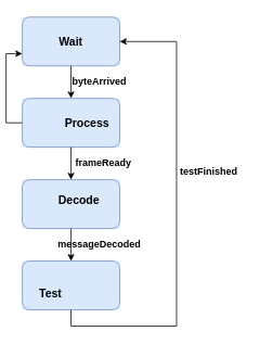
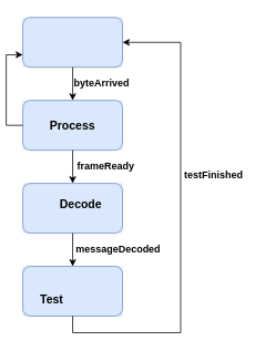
  <mxCell id="0" />
  <mxCell id="1" parent="0" />
  <mxCell id="2" value="" style="group;fillColor=#dae8fc;strokeColor=none;" parent="1" vertex="1" connectable="0"><mxGeometry x="20" y="20" width="120" height="60" as="geometry" /></mxCell>
  <mxCell id="3" value="" style="rounded=1;whiteSpace=wrap;html=1;fillColor=#dae8fc;strokeColor=#6c8ebf;" parent="2" vertex="1"><mxGeometry width="120" height="60" as="geometry" /></mxCell>
- <mxCell id="4" value="&lt;div style=&quot;font-size: 14px&quot;&gt;&lt;b&gt;Wait&lt;/b&gt;&lt;/div&gt;" style="text;html=1;strokeColor=none;fillColor=none;align=center;verticalAlign=middle;whiteSpace=wrap;rounded=0;" parent="2" vertex="1"><mxGeometry x="30" y="20" width="60" height="20" as="geometry" /></mxCell>
  <mxCell id="5" value="" style="group;fillColor=#dae8fc;strokeColor=none;" parent="1" vertex="1" connectable="0"><mxGeometry x="20" y="120" width="120" height="60" as="geometry" /></mxCell>
  <mxCell id="6" value="" style="rounded=1;whiteSpace=wrap;html=1;fillColor=#dae8fc;strokeColor=#6c8ebf;" parent="5" vertex="1"><mxGeometry width="120" height="60" as="geometry" /></mxCell>
- <mxCell id="7" value="&lt;font style=&quot;font-size: 14px&quot;&gt;&lt;b&gt;Process&lt;/b&gt;&lt;/font&gt;" style="text;html=1;strokeColor=none;fillColor=none;align=center;verticalAlign=middle;whiteSpace=wrap;rounded=0;" parent="5" vertex="1"><mxGeometry x="50" y="20" width="60" height="20" as="geometry" /></mxCell>
+ <mxCell id="7" value="&lt;font style=&quot;font-size: 14px&quot;&gt;&lt;b&gt;Process&lt;/b&gt;&lt;/font&gt;" style="text;html=1;strokeColor=none;fillColor=none;align=center;verticalAlign=middle;whiteSpace=wrap;rounded=0;" parent="5" vertex="1"><mxGeometry x="30" y="20" width="60" height="20" as="geometry" /></mxCell>
  <mxCell id="8" value="" style="group;fillColor=#dae8fc;strokeColor=none;" vertex="1" connectable="0" parent="1"><mxGeometry x="20" y="220" width="120" height="60" as="geometry" /></mxCell>
  <mxCell id="9" value="" style="rounded=1;whiteSpace=wrap;html=1;fillColor=#dae8fc;strokeColor=#6c8ebf;" vertex="1" parent="8"><mxGeometry width="120" height="60" as="geometry" /></mxCell>
  <mxCell id="10" value="&lt;font size=&quot;1&quot;&gt;&lt;b style=&quot;font-size: 14px&quot;&gt;Decode&lt;/b&gt;&lt;/font&gt;" style="text;html=1;strokeColor=none;fillColor=none;align=center;verticalAlign=middle;whiteSpace=wrap;rounded=0;" vertex="1" parent="8"><mxGeometry x="40" y="15" width="60" height="20" as="geometry" /></mxCell>
  <mxCell id="11" value="" style="group;fillColor=#dae8fc;strokeColor=none;" vertex="1" connectable="0" parent="1"><mxGeometry x="20" y="320" width="120" height="60" as="geometry" /></mxCell>
  <mxCell id="12" value="" style="rounded=1;whiteSpace=wrap;html=1;fillColor=#dae8fc;strokeColor=#6c8ebf;" vertex="1" parent="11"><mxGeometry width="120" height="60" as="geometry" /></mxCell>
  <mxCell id="13" value="&lt;font style=&quot;font-size: 14px&quot;&gt;&lt;b&gt;Test&lt;/b&gt;&lt;/font&gt;" style="text;html=1;strokeColor=none;fillColor=none;align=center;verticalAlign=middle;whiteSpace=wrap;rounded=0;" vertex="1" parent="11"><mxGeometry x="5" y="30" width="60" height="20" as="geometry" /></mxCell>
  <mxCell id="14" style="edgeStyle=orthogonalEdgeStyle;rounded=0;orthogonalLoop=1;jettySize=auto;html=1;exitX=0.5;exitY=1;exitDx=0;exitDy=0;entryX=0.5;entryY=0;entryDx=0;entryDy=0;" edge="1" parent="1" source="3" target="6"><mxGeometry relative="1" as="geometry" /></mxCell>
  <mxCell id="15" style="edgeStyle=orthogonalEdgeStyle;rounded=0;orthogonalLoop=1;jettySize=auto;html=1;exitX=0.5;exitY=1;exitDx=0;exitDy=0;entryX=0.5;entryY=0;entryDx=0;entryDy=0;" edge="1" parent="1" source="6" target="9"><mxGeometry relative="1" as="geometry" /></mxCell>
  <mxCell id="16" style="edgeStyle=orthogonalEdgeStyle;rounded=0;orthogonalLoop=1;jettySize=auto;html=1;exitX=0.5;exitY=1;exitDx=0;exitDy=0;entryX=0.5;entryY=0;entryDx=0;entryDy=0;" edge="1" parent="1" source="9" target="12"><mxGeometry relative="1" as="geometry" /></mxCell>
  <mxCell id="17" style="edgeStyle=orthogonalEdgeStyle;rounded=0;orthogonalLoop=1;jettySize=auto;html=1;exitX=0;exitY=0.5;exitDx=0;exitDy=0;entryX=0;entryY=0.75;entryDx=0;entryDy=0;" edge="1" parent="1" source="6" target="3"><mxGeometry relative="1" as="geometry" /></mxCell>
  <mxCell id="18" value="&lt;b&gt;byteArrived&lt;/b&gt;" style="text;html=1;strokeColor=none;fillColor=none;align=center;verticalAlign=middle;whiteSpace=wrap;rounded=0;" vertex="1" parent="1"><mxGeometry x="80" y="90" width="70" height="20" as="geometry" /></mxCell>
  <mxCell id="19" value="&lt;div&gt;&lt;b&gt;frameReady&lt;br&gt;&lt;/b&gt;&lt;/div&gt;" style="text;html=1;strokeColor=none;fillColor=none;align=center;verticalAlign=middle;whiteSpace=wrap;rounded=0;" vertex="1" parent="1"><mxGeometry x="80" y="190" width="80" height="20" as="geometry" /></mxCell>
  <mxCell id="20" style="edgeStyle=orthogonalEdgeStyle;rounded=0;orthogonalLoop=1;jettySize=auto;html=1;exitX=0.5;exitY=1;exitDx=0;exitDy=0;entryX=1;entryY=0.5;entryDx=0;entryDy=0;" edge="1" parent="1" source="12" target="3"><mxGeometry relative="1" as="geometry"><mxPoint x="160" y="90" as="targetPoint" /><Array as="points"><mxPoint x="80" y="400" /><mxPoint x="210" y="400" /><mxPoint x="210" y="50" /></Array></mxGeometry></mxCell>
- <mxCell id="21" value="&lt;b&gt;messageDecoded&lt;/b&gt;" style="text;html=1;strokeColor=none;fillColor=none;align=center;verticalAlign=middle;whiteSpace=wrap;rounded=0;" vertex="1" parent="1"><mxGeometry x="50" y="290" width="130" height="20" as="geometry" /></mxCell>
+ <mxCell id="21" value="&lt;b&gt;messageDecoded&lt;/b&gt;" style="text;html=1;strokeColor=none;fillColor=none;align=center;verticalAlign=middle;whiteSpace=wrap;rounded=0;" vertex="1" parent="1"><mxGeometry x="70" y="290" width="130" height="20" as="geometry" /></mxCell>
  <mxCell id="22" value="&lt;div&gt;&lt;b&gt;testFinished&lt;br&gt;&lt;/b&gt;&lt;/div&gt;" style="text;html=1;strokeColor=none;fillColor=none;align=center;verticalAlign=middle;whiteSpace=wrap;rounded=0;" vertex="1" parent="1"><mxGeometry x="210" y="200" width="80" height="20" as="geometry" /></mxCell>
